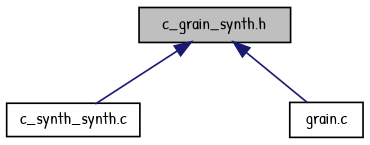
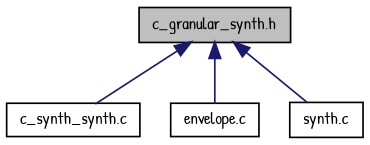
  digraph {
    fontname="Patrick Hand"
    node [color=black fillcolor=white fontname="Patrick Hand" fontsize=10 shape=record style=filled]
    edge [color=midnightblue dir=back fontname="Patrick Hand" fontsize=10 labelfontname=Helvetica labelfontsize=10 style=solid]
-   n1 [fillcolor=grey75 fontcolor=black height=0.2 label="c_grain_synth.h" width=0.4]
+   n1 [fillcolor=grey75 fontcolor=black height=0.2 label="c_granular_synth.h" width=0.4]
    n2 [height=0.2 label="c_synth_synth.c" width=0.4]
-   n4 [height=0.2 label="grain.c" width=0.4]
+   n3 [height=0.2 label="envelope.c" width=0.4]
+   n4 [height=0.2 label="synth.c" width=0.4]
    n1 -> n2
+   n1 -> n3
    n1 -> n4
  }
